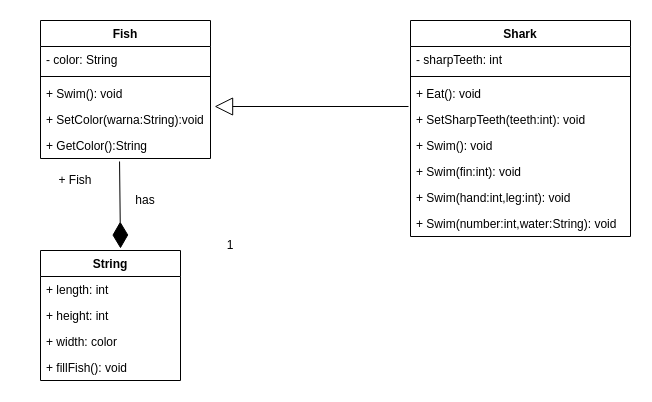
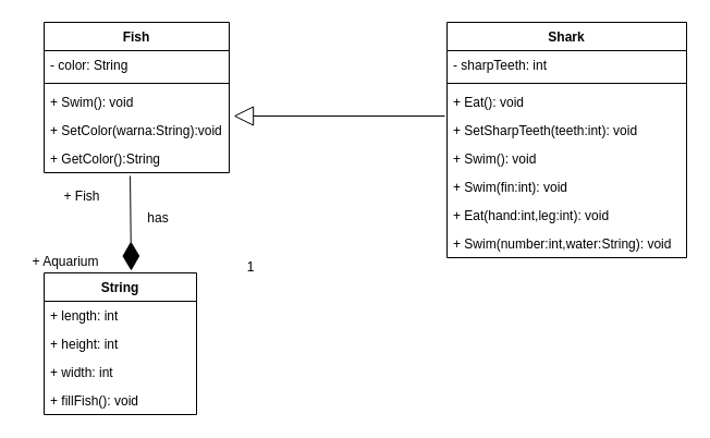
  <mxCell id="0" />
  <mxCell id="1" parent="0" />
  <mxCell id="2" value="Fish" style="swimlane;fontStyle=1;align=center;verticalAlign=top;childLayout=stackLayout;horizontal=1;startSize=26;horizontalStack=0;resizeParent=1;resizeParentMax=0;resizeLast=0;collapsible=1;marginBottom=0;" vertex="1" parent="1"><mxGeometry x="40" y="20" width="170" height="138" as="geometry" /></mxCell>
  <mxCell id="3" value="- color: String" style="text;strokeColor=none;fillColor=none;align=left;verticalAlign=top;spacingLeft=4;spacingRight=4;overflow=hidden;rotatable=0;points=[[0,0.5],[1,0.5]];portConstraint=eastwest;" vertex="1" parent="2"><mxGeometry y="26" width="170" height="26" as="geometry" /></mxCell>
  <mxCell id="4" value="" style="line;strokeWidth=1;fillColor=none;align=left;verticalAlign=middle;spacingTop=-1;spacingLeft=3;spacingRight=3;rotatable=0;labelPosition=right;points=[];portConstraint=eastwest;" vertex="1" parent="2"><mxGeometry y="52" width="170" height="8" as="geometry" /></mxCell>
  <mxCell id="5" value="+ Swim(): void" style="text;strokeColor=none;fillColor=none;align=left;verticalAlign=top;spacingLeft=4;spacingRight=4;overflow=hidden;rotatable=0;points=[[0,0.5],[1,0.5]];portConstraint=eastwest;" vertex="1" parent="2"><mxGeometry y="60" width="170" height="26" as="geometry" /></mxCell>
  <mxCell id="6" value="+ SetColor(warna:String):void" style="text;strokeColor=none;fillColor=none;align=left;verticalAlign=top;spacingLeft=4;spacingRight=4;overflow=hidden;rotatable=0;points=[[0,0.5],[1,0.5]];portConstraint=eastwest;" vertex="1" parent="2"><mxGeometry y="86" width="170" height="26" as="geometry" /></mxCell>
  <mxCell id="7" value="+ GetColor():String" style="text;strokeColor=none;fillColor=none;align=left;verticalAlign=top;spacingLeft=4;spacingRight=4;overflow=hidden;rotatable=0;points=[[0,0.5],[1,0.5]];portConstraint=eastwest;" vertex="1" parent="2"><mxGeometry y="112" width="170" height="26" as="geometry" /></mxCell>
  <mxCell id="8" value="Shark" style="swimlane;fontStyle=1;align=center;verticalAlign=top;childLayout=stackLayout;horizontal=1;startSize=26;horizontalStack=0;resizeParent=1;resizeParentMax=0;resizeLast=0;collapsible=1;marginBottom=0;" vertex="1" parent="1"><mxGeometry x="410" y="20" width="220" height="216" as="geometry" /></mxCell>
  <mxCell id="9" value="- sharpTeeth: int" style="text;strokeColor=none;fillColor=none;align=left;verticalAlign=top;spacingLeft=4;spacingRight=4;overflow=hidden;rotatable=0;points=[[0,0.5],[1,0.5]];portConstraint=eastwest;" vertex="1" parent="8"><mxGeometry y="26" width="220" height="26" as="geometry" /></mxCell>
  <mxCell id="10" value="" style="line;strokeWidth=1;fillColor=none;align=left;verticalAlign=middle;spacingTop=-1;spacingLeft=3;spacingRight=3;rotatable=0;labelPosition=right;points=[];portConstraint=eastwest;" vertex="1" parent="8"><mxGeometry y="52" width="220" height="8" as="geometry" /></mxCell>
  <mxCell id="11" value="+ Eat(): void" style="text;strokeColor=none;fillColor=none;align=left;verticalAlign=top;spacingLeft=4;spacingRight=4;overflow=hidden;rotatable=0;points=[[0,0.5],[1,0.5]];portConstraint=eastwest;" vertex="1" parent="8"><mxGeometry y="60" width="220" height="26" as="geometry" /></mxCell>
  <mxCell id="12" value="+ SetSharpTeeth(teeth:int): void" style="text;strokeColor=none;fillColor=none;align=left;verticalAlign=top;spacingLeft=4;spacingRight=4;overflow=hidden;rotatable=0;points=[[0,0.5],[1,0.5]];portConstraint=eastwest;" vertex="1" parent="8"><mxGeometry y="86" width="220" height="26" as="geometry" /></mxCell>
  <mxCell id="13" value="+ Swim(): void" style="text;strokeColor=none;fillColor=none;align=left;verticalAlign=top;spacingLeft=4;spacingRight=4;overflow=hidden;rotatable=0;points=[[0,0.5],[1,0.5]];portConstraint=eastwest;" vertex="1" parent="8"><mxGeometry y="112" width="220" height="26" as="geometry" /></mxCell>
  <mxCell id="14" value="+ Swim(fin:int): void" style="text;strokeColor=none;fillColor=none;align=left;verticalAlign=top;spacingLeft=4;spacingRight=4;overflow=hidden;rotatable=0;points=[[0,0.5],[1,0.5]];portConstraint=eastwest;" vertex="1" parent="8"><mxGeometry y="138" width="220" height="26" as="geometry" /></mxCell>
- <mxCell id="15" value="+ Swim(hand:int,leg:int): void" style="text;strokeColor=none;fillColor=none;align=left;verticalAlign=top;spacingLeft=4;spacingRight=4;overflow=hidden;rotatable=0;points=[[0,0.5],[1,0.5]];portConstraint=eastwest;" vertex="1" parent="8"><mxGeometry y="164" width="220" height="26" as="geometry" /></mxCell>
+ <mxCell id="15" value="+ Eat(hand:int,leg:int): void" style="text;strokeColor=none;fillColor=none;align=left;verticalAlign=top;spacingLeft=4;spacingRight=4;overflow=hidden;rotatable=0;points=[[0,0.5],[1,0.5]];portConstraint=eastwest;" vertex="1" parent="8"><mxGeometry y="164" width="220" height="26" as="geometry" /></mxCell>
  <mxCell id="16" value="+ Swim(number:int,water:String): void" style="text;strokeColor=none;fillColor=none;align=left;verticalAlign=top;spacingLeft=4;spacingRight=4;overflow=hidden;rotatable=0;points=[[0,0.5],[1,0.5]];portConstraint=eastwest;" vertex="1" parent="8"><mxGeometry y="190" width="220" height="26" as="geometry" /></mxCell>
  <mxCell id="17" value="String" style="swimlane;fontStyle=1;childLayout=stackLayout;horizontal=1;startSize=26;fillColor=none;horizontalStack=0;resizeParent=1;resizeParentMax=0;resizeLast=0;collapsible=1;marginBottom=0;" vertex="1" parent="1"><mxGeometry x="40" y="250" width="140" height="130" as="geometry" /></mxCell>
  <mxCell id="18" value="+ length: int" style="text;strokeColor=none;fillColor=none;align=left;verticalAlign=top;spacingLeft=4;spacingRight=4;overflow=hidden;rotatable=0;points=[[0,0.5],[1,0.5]];portConstraint=eastwest;" vertex="1" parent="17"><mxGeometry y="26" width="140" height="26" as="geometry" /></mxCell>
  <mxCell id="19" value="+ height: int" style="text;strokeColor=none;fillColor=none;align=left;verticalAlign=top;spacingLeft=4;spacingRight=4;overflow=hidden;rotatable=0;points=[[0,0.5],[1,0.5]];portConstraint=eastwest;" vertex="1" parent="17"><mxGeometry y="52" width="140" height="26" as="geometry" /></mxCell>
- <mxCell id="20" value="+ width: color" style="text;strokeColor=none;fillColor=none;align=left;verticalAlign=top;spacingLeft=4;spacingRight=4;overflow=hidden;rotatable=0;points=[[0,0.5],[1,0.5]];portConstraint=eastwest;" vertex="1" parent="17"><mxGeometry y="78" width="140" height="26" as="geometry" /></mxCell>
+ <mxCell id="20" value="+ width: int" style="text;strokeColor=none;fillColor=none;align=left;verticalAlign=top;spacingLeft=4;spacingRight=4;overflow=hidden;rotatable=0;points=[[0,0.5],[1,0.5]];portConstraint=eastwest;" vertex="1" parent="17"><mxGeometry y="78" width="140" height="26" as="geometry" /></mxCell>
  <mxCell id="21" value="+ fillFish(): void" style="text;strokeColor=none;fillColor=none;align=left;verticalAlign=top;spacingLeft=4;spacingRight=4;overflow=hidden;rotatable=0;points=[[0,0.5],[1,0.5]];portConstraint=eastwest;" vertex="1" parent="17"><mxGeometry y="104" width="140" height="26" as="geometry" /></mxCell>
  <mxCell id="22" value="" style="endArrow=block;endSize=16;endFill=0;html=1;entryX=1.024;entryY=0;entryDx=0;entryDy=0;entryPerimeter=0;" edge="1" parent="1" target="6"><mxGeometry width="160" relative="1" as="geometry"><mxPoint x="408" y="106" as="sourcePoint" /><mxPoint x="380" y="150" as="targetPoint" /></mxGeometry></mxCell>
  <mxCell id="23" value="" style="endArrow=diamondThin;endFill=1;endSize=24;html=1;exitX=0.465;exitY=1.115;exitDx=0;exitDy=0;exitPerimeter=0;" edge="1" parent="1" source="7"><mxGeometry width="160" relative="1" as="geometry"><mxPoint x="50" y="210" as="sourcePoint" /><mxPoint x="120" y="248" as="targetPoint" /></mxGeometry></mxCell>
+ <mxCell id="24" value="+ Aquarium" style="text;html=1;strokeColor=none;fillColor=none;align=center;verticalAlign=middle;whiteSpace=wrap;rounded=0;" vertex="1" parent="1"><mxGeometry x="20" y="230" width="80" height="20" as="geometry" /></mxCell>
  <mxCell id="25" value="+ Fish" style="text;html=1;strokeColor=none;fillColor=none;align=center;verticalAlign=middle;whiteSpace=wrap;rounded=0;" vertex="1" parent="1"><mxGeometry x="55" y="170" width="40" height="20" as="geometry" /></mxCell>
  <mxCell id="26" value="has" style="text;html=1;strokeColor=none;fillColor=none;align=center;verticalAlign=middle;whiteSpace=wrap;rounded=0;" vertex="1" parent="1"><mxGeometry x="125" y="190" width="40" height="20" as="geometry" /></mxCell>
  <mxCell id="27" value="1" style="text;html=1;strokeColor=none;fillColor=none;align=center;verticalAlign=middle;whiteSpace=wrap;rounded=0;" vertex="1" parent="1"><mxGeometry x="210" y="235" width="40" height="20" as="geometry" /></mxCell>
